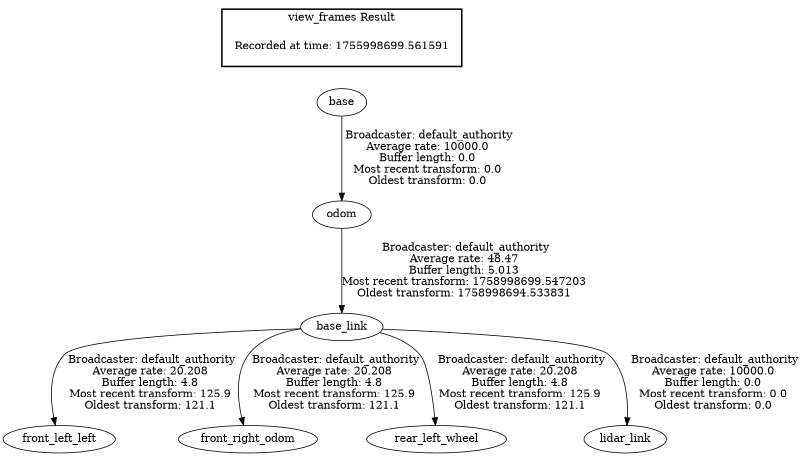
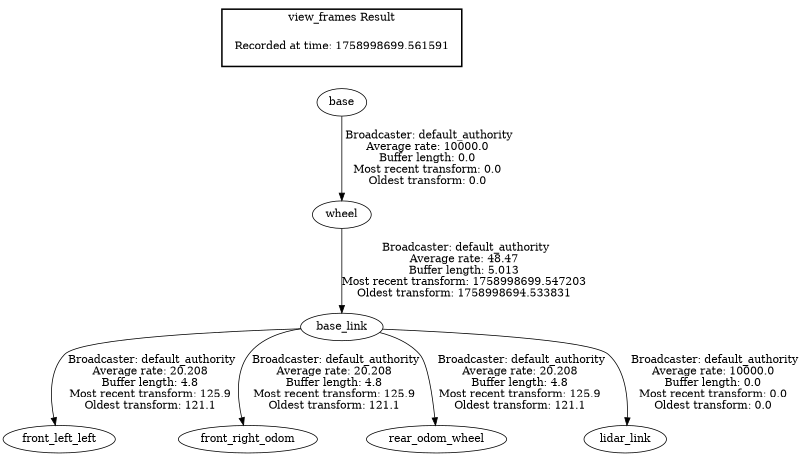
  digraph {
-   "Recorded at time: 1758998699.561591" [shape=plaintext label="Recorded at time: 1755998699.561591"]
+   "Recorded at time: 1758998699.561591" [shape=plaintext]
    n2 [label=base]
    n3 [label=front_left_left]
    base_link
    n5 [label=front_right_odom]
-   rear_left_wheel
+   rear_left_wheel [label=rear_odom_wheel]
    lidar_link
-   odom
+   odom [label=wheel]
    subgraph cluster_1 {
      color=black
      label="view_frames Result"
      style=bold
      "Recorded at time: 1758998699.561591"
    }
    "Recorded at time: 1758998699.561591" -> n2 [style=invis]
    n2 -> odom [label=" Broadcaster: default_authority\nAverage rate: 10000.0\nBuffer length: 0.0\nMost recent transform: 0.0\nOldest transform: 0.0\n"]
    base_link -> n3 [label=" Broadcaster: default_authority\nAverage rate: 20.208\nBuffer length: 4.8\nMost recent transform: 125.9\nOldest transform: 121.1\n"]
    base_link -> n5 [label=" Broadcaster: default_authority\nAverage rate: 20.208\nBuffer length: 4.8\nMost recent transform: 125.9\nOldest transform: 121.1\n"]
    base_link -> rear_left_wheel [label=" Broadcaster: default_authority\nAverage rate: 20.208\nBuffer length: 4.8\nMost recent transform: 125.9\nOldest transform: 121.1\n"]
    base_link -> lidar_link [label=" Broadcaster: default_authority\nAverage rate: 10000.0\nBuffer length: 0.0\nMost recent transform: 0.0\nOldest transform: 0.0\n"]
    odom -> base_link [label=" Broadcaster: default_authority\nAverage rate: 48.47\nBuffer length: 5.013\nMost recent transform: 1758998699.547203\nOldest transform: 1758998694.533831\n"]
  }
